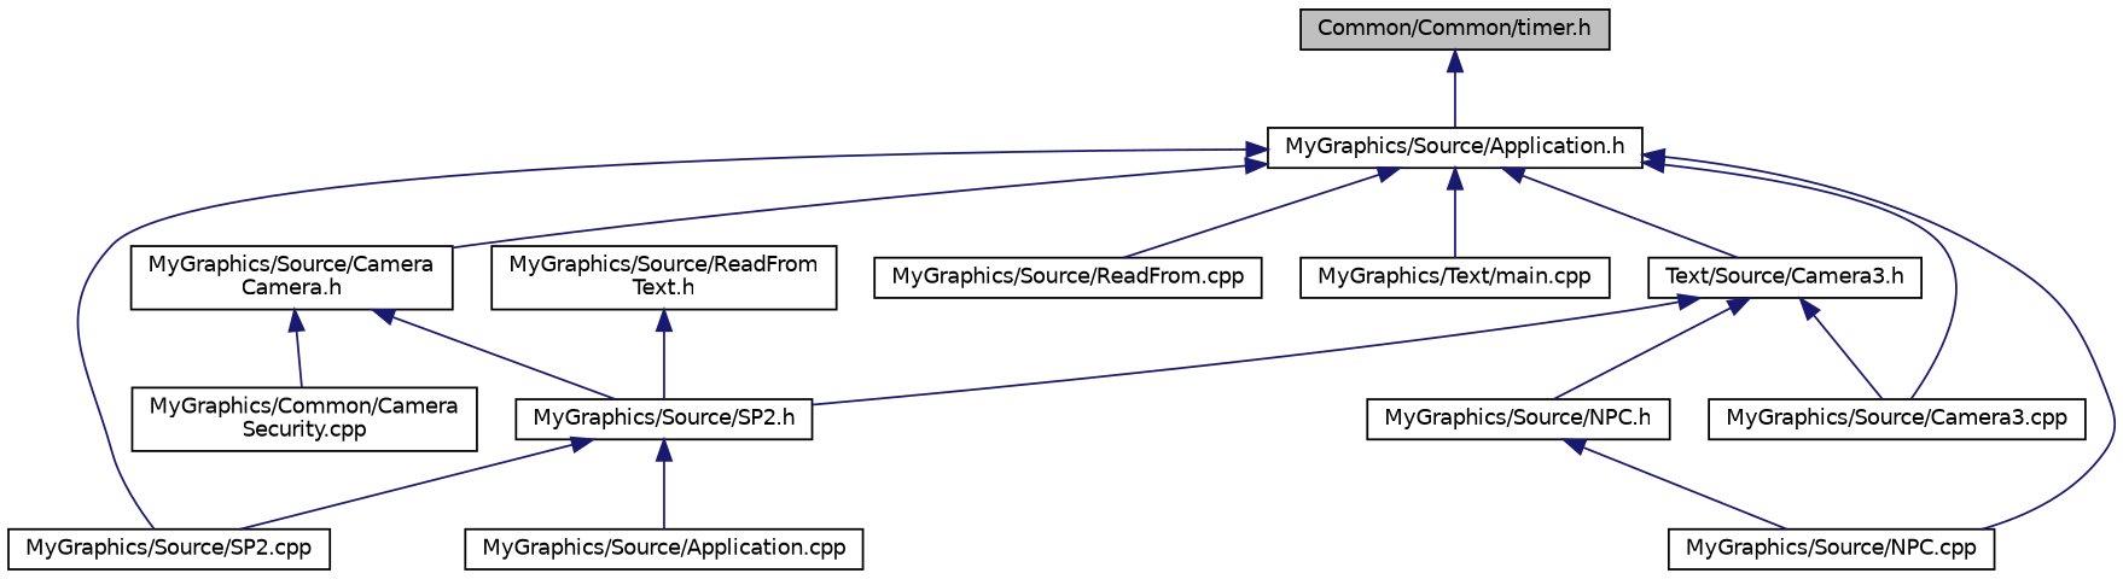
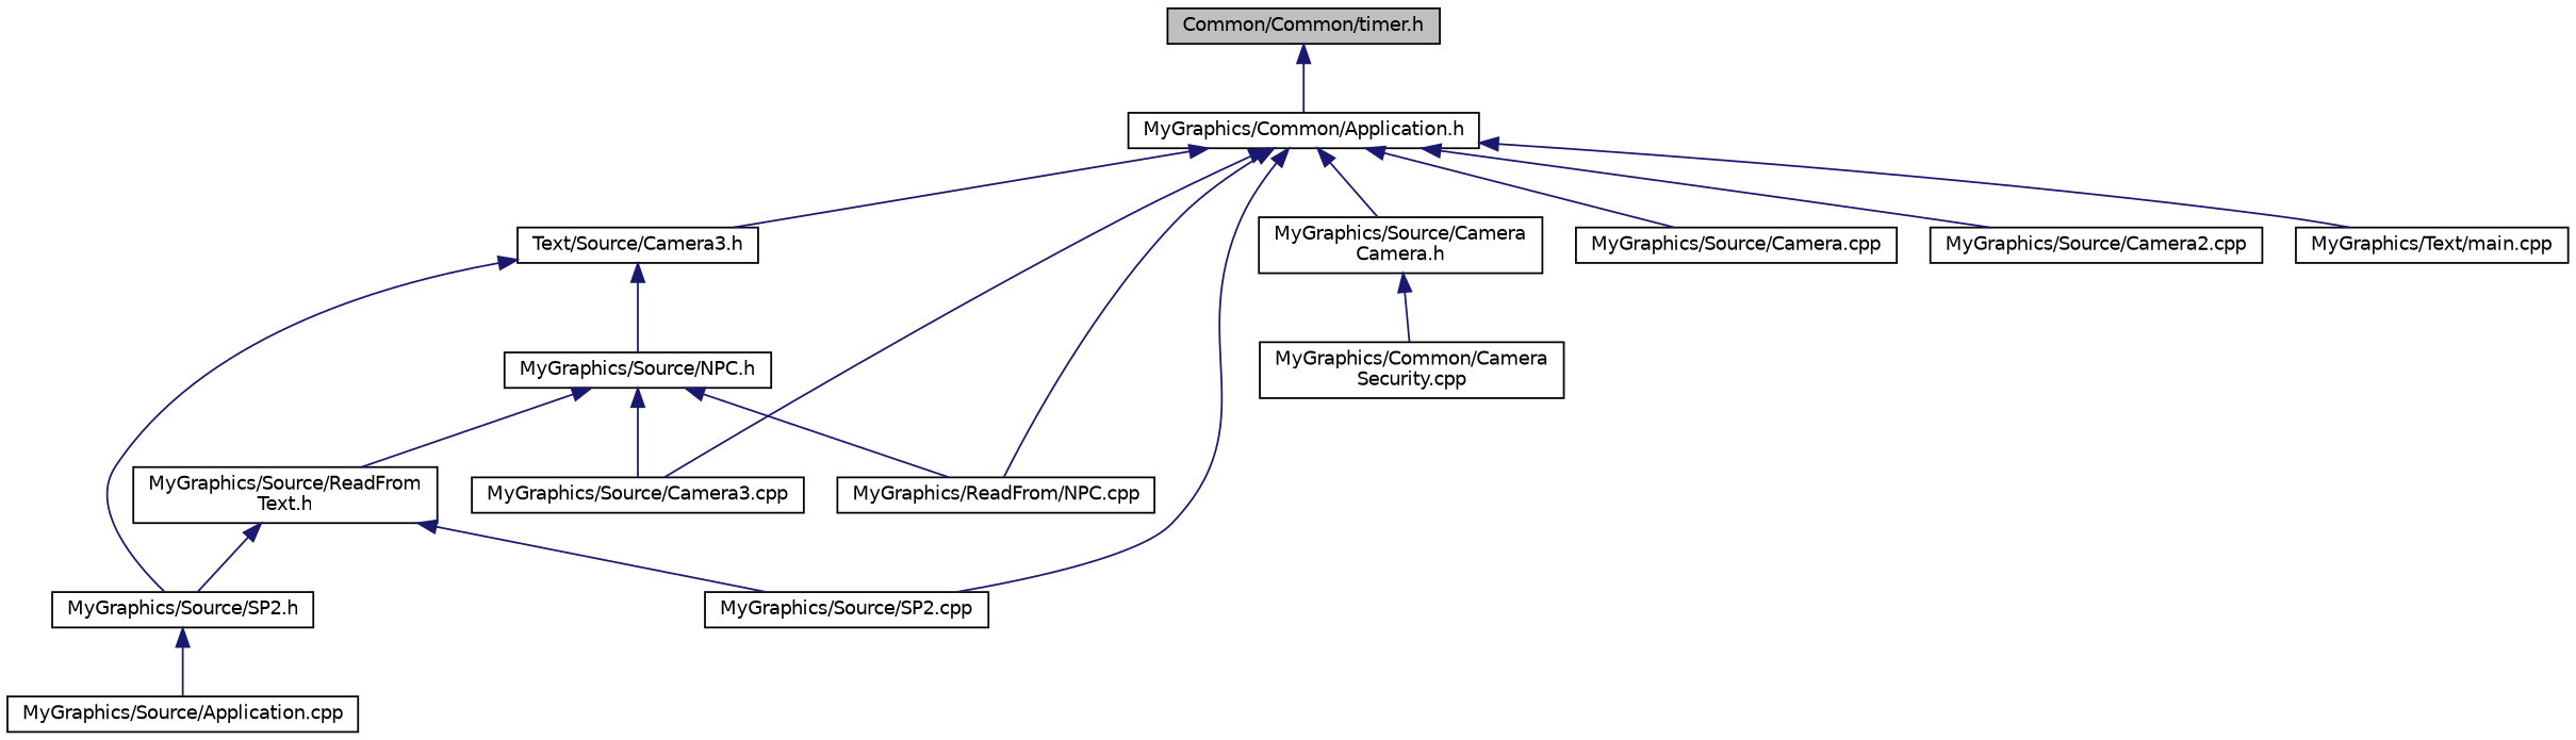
  digraph {
    node [color=black fontname=Helvetica fontsize=10 shape=record]
    edge [color=midnightblue dir=back fontname=Helvetica fontsize=10 labelfontname=Helvetica labelfontsize=10 style=solid]
    n1 [fillcolor=grey75 fontcolor=black height=0.2 label="Common/Common/timer.h" style=filled width=0.4]
-   n2 [height=0.2 label="MyGraphics/Source/Application.h" width=0.4]
+   n2 [height=0.2 label="MyGraphics/Common/Application.h" width=0.4]
    n3 [height=0.2 label="Text/Source/Camera3.h" width=0.4]
    n4 [height=0.2 label="MyGraphics/Source/SP2.cpp" width=0.4]
    n5 [height=0.2 label="MyGraphics/Source/Camera3.cpp" width=0.4]
    n6 [height=0.2 label="MyGraphics/Source/Camera\lCamera.h" width=0.4]
-   n7 [height=0.2 label="MyGraphics/Source/ReadFrom.cpp" width=0.4]
+   n7 [height=0.2 label="MyGraphics/Source/Camera.cpp" width=0.4]
+   n8 [height=0.2 label="MyGraphics/Source/Camera2.cpp" width=0.4]
    n9 [height=0.2 label="MyGraphics/Text/main.cpp" width=0.4]
-   n10 [height=0.2 label="MyGraphics/Source/NPC.cpp" width=0.4]
+   n10 [height=0.2 label="MyGraphics/ReadFrom/NPC.cpp" width=0.4]
    n11 [height=0.2 label="MyGraphics/Source/Application.cpp" width=0.4]
    n12 [height=0.2 label="MyGraphics/Source/SP2.h" width=0.4]
    n13 [height=0.2 label="MyGraphics/Source/NPC.h" width=0.4]
    n14 [height=0.2 label="MyGraphics/Common/Camera\lSecurity.cpp" width=0.4]
    n15 [height=0.2 label="MyGraphics/Source/ReadFrom\lText.h" width=0.4]
    n1 -> n2
    n2 -> n3
    n2 -> n4
    n2 -> n5
    n2 -> n6
    n2 -> n7
+   n2 -> n8
    n2 -> n9
    n2 -> n10
-   n3 -> n5
+   n13 -> n5
    n3 -> n12
    n3 -> n13
-   n6 -> n12
    n6 -> n14
-   n12 -> n4
+   n15 -> n4
    n12 -> n11
    n13 -> n10
+   n13 -> n15
    n15 -> n12
  }
